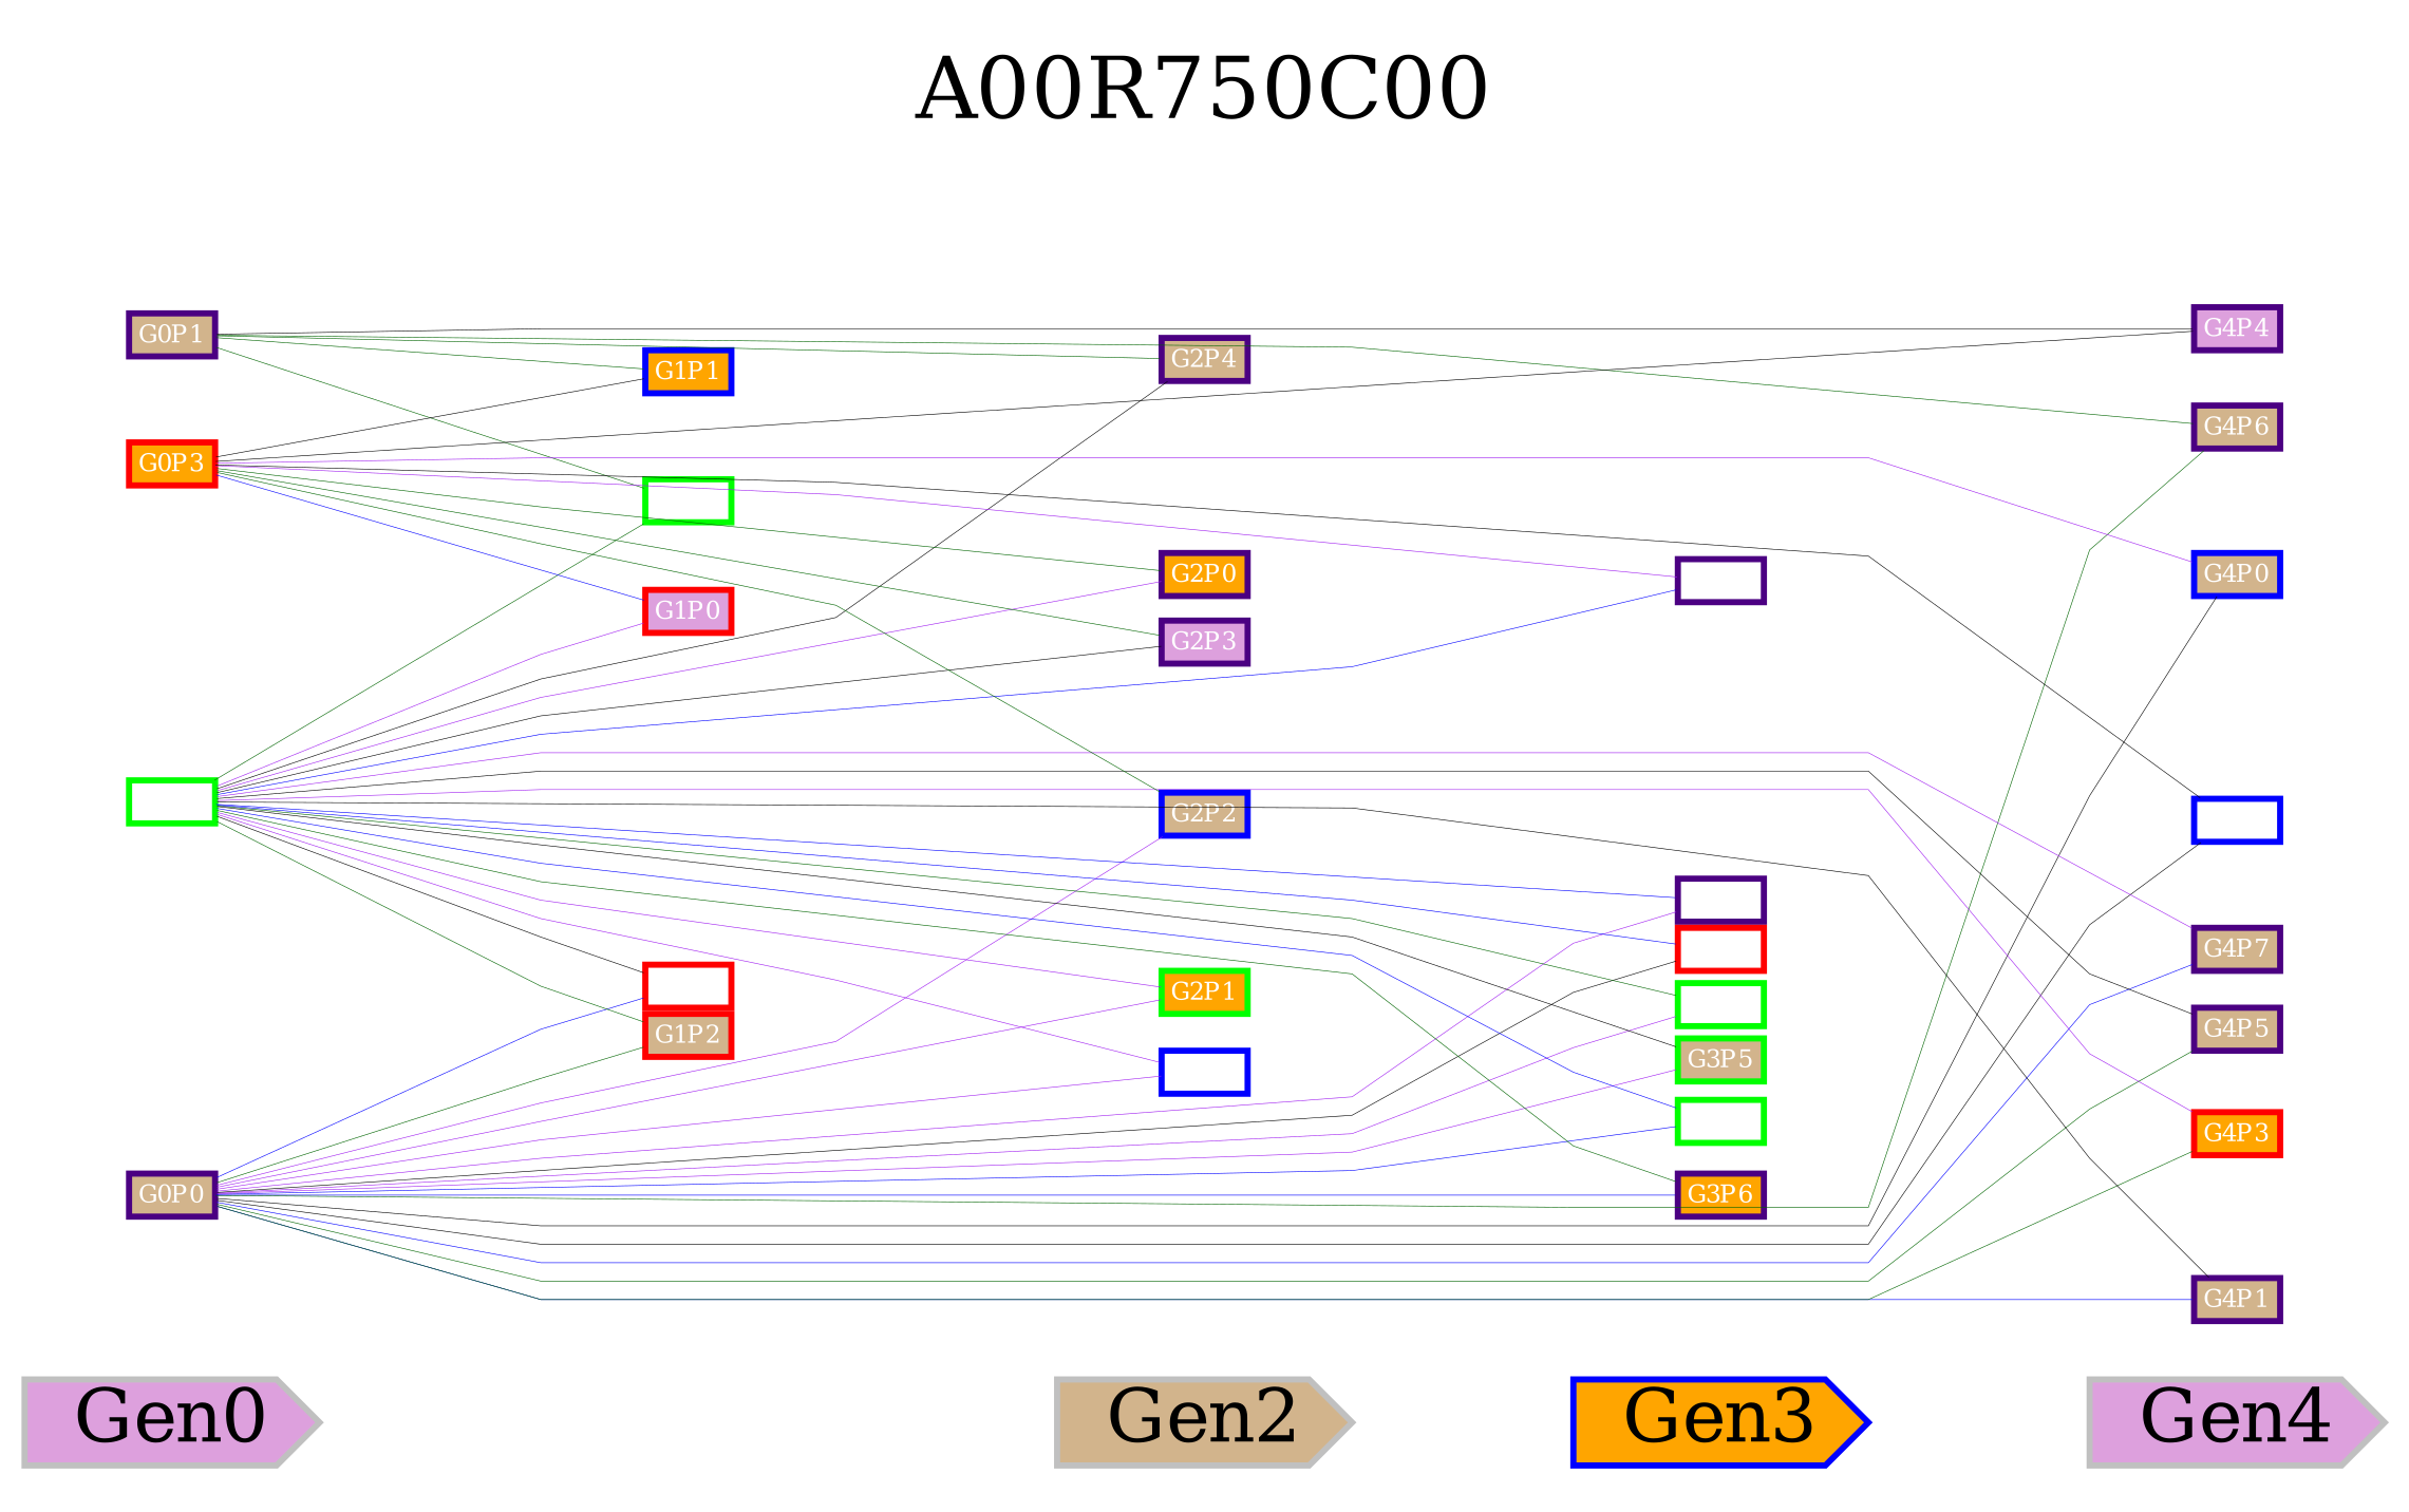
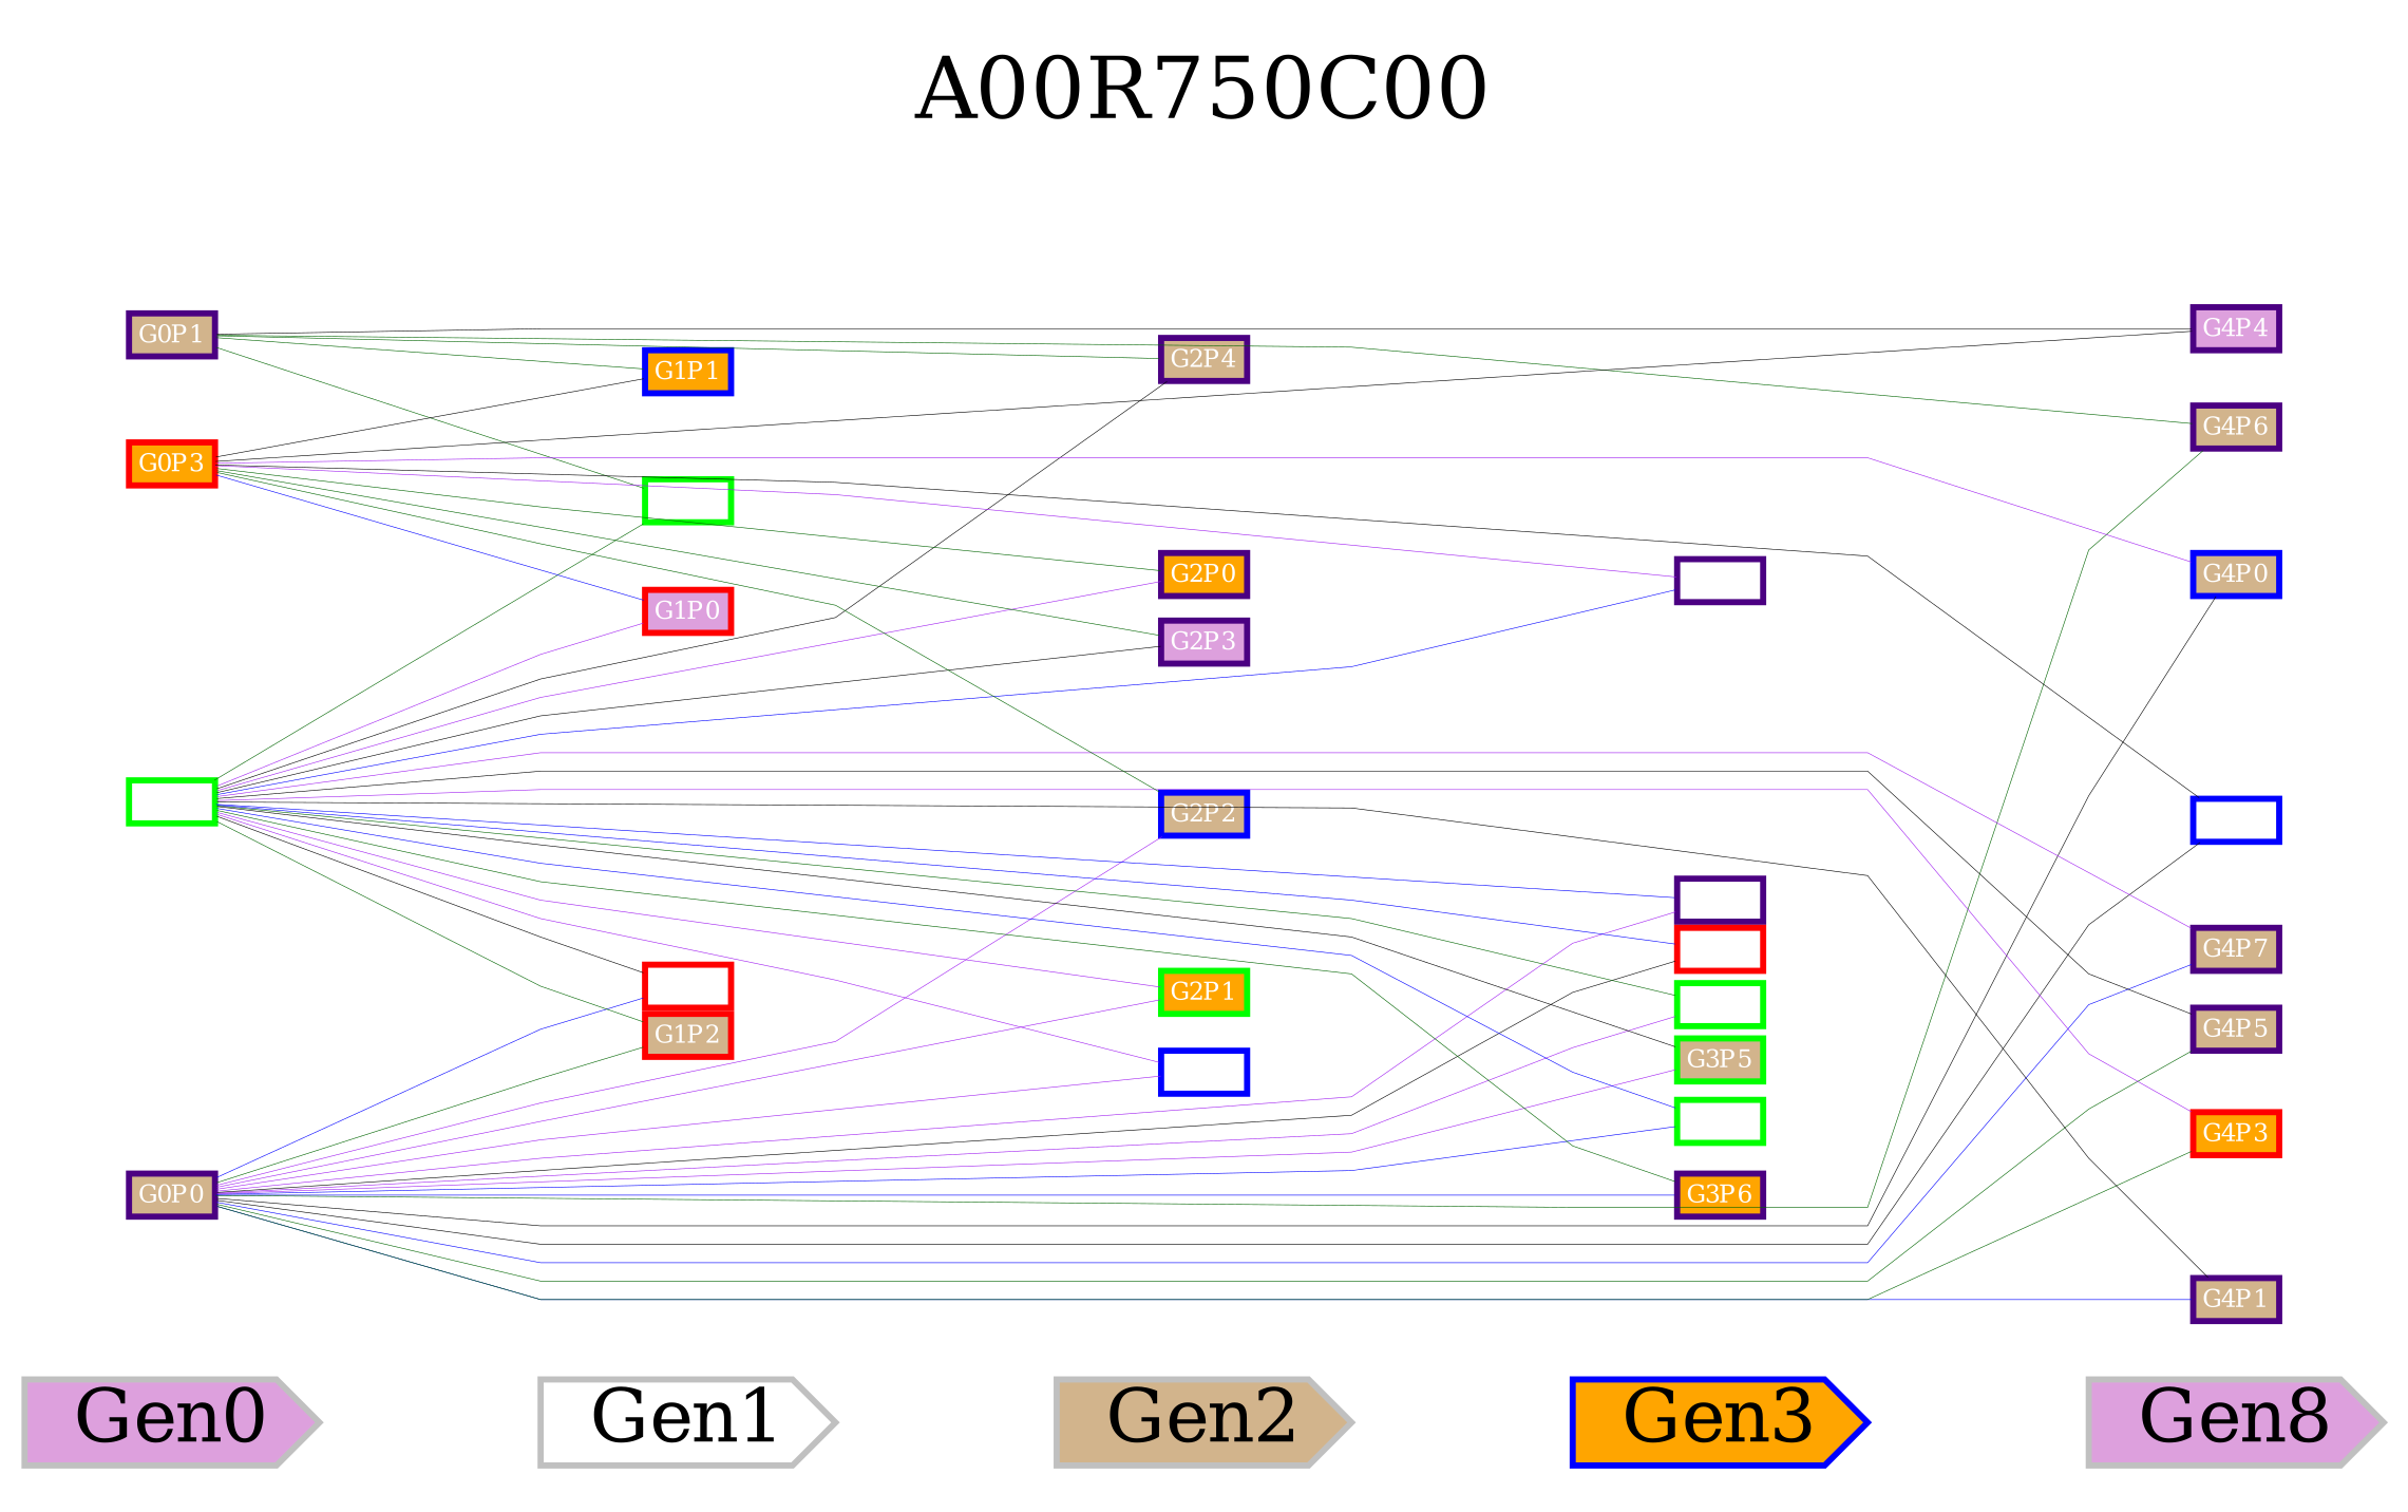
  graph {
    label=A00R750C00
    labelloc=tp
    nodesep=0.01
    rankdir=LR
    ranksep=0.5
    splines=polyline
    node [color=indigo fillcolor=tan fixedsize=true fontcolor=white fontsize=4 shape=box style=filled]
    edge [penwidth=.1 color=darkgreen]
    Gen0 [color=grey fillcolor=plum fixedsize=false fontcolor=black fontsize=12 height=.1 shape=cds width=.2]
    G0P0 [height=.1 width=.2]
    G0P1 [height=.1 width=.2]
    G0P2 [color=green fillcolor=white height=.1 width=.2]
    G0P3 [color=red fillcolor=orange height=.1 width=.2]
+   Gen1 [color=grey fillcolor=white fixedsize=false fontcolor=black fontsize=12 height=.1 shape=cds width=.2]
    G1P0 [color=red fillcolor=plum height=.1 width=.2]
    G1P1 [color=blue fillcolor=orange height=.1 width=.2]
    G1P2 [color=red height=.1 width=.2]
    G1P3 [color=red fillcolor=white height=.1 width=.2]
    G1P4 [color=green fillcolor=white height=.1 width=.2]
    Gen2 [color=grey fixedsize=false fontcolor=black fontsize=12 height=.1 shape=cds width=.2]
    G2P0 [fillcolor=orange height=.1 width=.2]
    G2P1 [color=green fillcolor=orange height=.1 width=.2]
    G2P2 [color=blue height=.1 width=.2]
    G2P3 [fillcolor=plum height=.1 width=.2]
    G2P4 [height=.1 width=.2]
    G2P5 [color=blue fillcolor=white height=.1 width=.2]
    Gen3 [color=blue fillcolor=orange fixedsize=false fontcolor=black fontsize=12 height=.1 shape=cds width=.2]
    G3P0 [color=green fillcolor=white height=.1 width=.2]
    G3P1 [color=green fillcolor=white height=.1 width=.2]
    G3P2 [fillcolor=white height=.1 width=.2]
    G3P3 [color=red fillcolor=white height=.1 width=.2]
    G3P4 [fillcolor=white height=.1 width=.2]
    G3P5 [color=green height=.1 width=.2]
    G3P6 [fillcolor=orange height=.1 width=.2]
-   Gen4 [color=grey fillcolor=plum fixedsize=false fontcolor=black fontsize=12 height=.1 shape=cds width=.2]
+   Gen4 [color=grey fillcolor=plum fixedsize=false fontcolor=black fontsize=12 height=.1 shape=cds width=.2 label=Gen8]
    G4P0 [color=blue height=.1 width=.2]
    G4P1 [height=.1 width=.2]
    G4P2 [color=blue fillcolor=white height=.1 width=.2]
    G4P3 [color=red fillcolor=orange height=.1 width=.2]
    G4P4 [fillcolor=plum height=.1 width=.2]
    G4P5 [height=.1 width=.2]
    G4P6 [height=.1 width=.2]
    G4P7 [height=.1 width=.2]
    subgraph sub_1 {
      rank=same
      Gen0
      G0P0
      G0P1
      G0P2
      G0P3
    }
    subgraph sub_2 {
      rank=same
+     Gen1
      G1P0
      G1P1
      G1P2
      G1P3
      G1P4
    }
    subgraph sub_3 {
      rank=same
      Gen2
      G2P0
      G2P1
      G2P2
      G2P3
      G2P4
      G2P5
    }
    subgraph sub_4 {
      rank=same
      Gen3
      G3P0
      G3P1
      G3P2
      G3P3
      G3P4
      G3P5
      G3P6
    }
    subgraph sub_5 {
      rank=same
      Gen4
      G4P0
      G4P1
      G4P2
      G4P3
      G4P4
      G4P5
      G4P6
      G4P7
    }
    subgraph sub_6 {
      Gen0
+     Gen1
      Gen2
      Gen3
      Gen4
    }
+   Gen0 -- Gen1 [style=invis color=""]
    G0P0 -- G1P2
    G0P0 -- G1P3 [color=blue]
    G0P0 -- G2P1 [color=purple]
    G0P0 -- G2P2 [color=purple]
    G0P0 -- G2P5 [color=purple]
    G0P0 -- G3P0 [color=purple]
    G0P0 -- G3P1 [color=blue]
    G0P0 -- G3P2 [color=purple]
    G0P0 -- G3P3 [color=black]
    G0P0 -- G3P5 [color=purple]
    G0P0 -- G3P6 [color=blue]
    G0P0 -- G4P0 [color=black]
    G0P0 -- G4P1 [color=blue]
    G0P0 -- G4P2 [color=black]
    G0P0 -- G4P3
    G0P0 -- G4P5
    G0P0 -- G4P6
    G0P0 -- G4P7 [color=blue]
    G0P1 -- G1P1
    G0P1 -- G1P4
    G0P1 -- G2P4
    G0P1 -- G4P4 [color=black]
    G0P1 -- G4P6
    G0P2 -- G1P0 [color=purple]
    G0P2 -- G1P2
    G0P2 -- G1P3 [color=black]
    G0P2 -- G1P4
    G0P2 -- G2P0 [color=purple]
    G0P2 -- G2P1 [color=purple]
    G0P2 -- G2P3 [color=black]
    G0P2 -- G2P4 [color=black]
    G0P2 -- G2P5 [color=purple]
    G0P2 -- G3P0
    G0P2 -- G3P1 [color=blue]
    G0P2 -- G3P2 [color=blue]
    G0P2 -- G3P3 [color=blue]
    G0P2 -- G3P4 [color=blue]
    G0P2 -- G3P5 [color=black]
    G0P2 -- G3P6
    G0P2 -- G4P1 [color=black]
    G0P2 -- G4P3 [color=purple]
    G0P2 -- G4P5 [color=black]
    G0P2 -- G4P7 [color=purple]
    G0P3 -- G1P0 [color=blue]
    G0P3 -- G1P1 [color=black]
    G0P3 -- G2P0
    G0P3 -- G2P2
    G0P3 -- G2P3
    G0P3 -- G3P4 [color=purple]
    G0P3 -- G4P0 [color=purple]
    G0P3 -- G4P2 [color=black]
    G0P3 -- G4P4 [color=black]
+   Gen1 -- Gen2 [style=invis color=""]
    Gen2 -- Gen3 [style=invis color=""]
    Gen3 -- Gen4 [style=invis color=""]
  }
